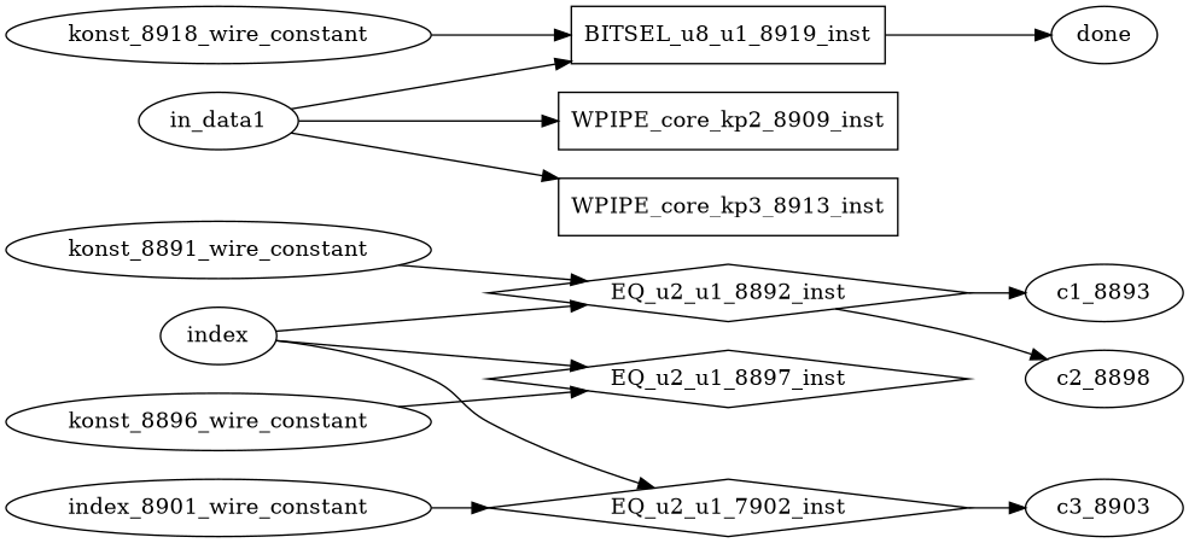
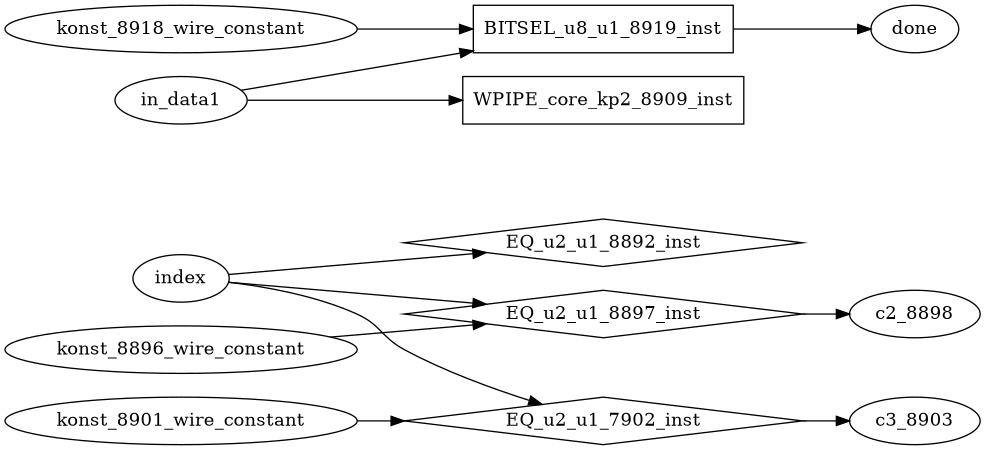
  digraph {
    rankdir=LR
    node [shape=ellipse]
    EQ_u2_u1_8892_inst [shape=diamond]
-   konst_8891_wire_constant
-   c1_8893
    EQ_u2_u1_8897_inst [shape=diamond]
    konst_8896_wire_constant
    c2_8898
    n7 [label=EQ_u2_u1_7902_inst shape=diamond]
-   konst_8901_wire_constant [label=index_8901_wire_constant]
+   konst_8901_wire_constant
    c3_8903
    BITSEL_u8_u1_8919_inst [shape=rectangle]
    konst_8918_wire_constant
    done [shape=""]
    in_data1 [shape=""]
    WPIPE_core_kp2_8909_inst [shape=rectangle]
-   WPIPE_core_kp3_8913_inst [shape=rectangle]
    index [shape=""]
-   EQ_u2_u1_8892_inst -> c1_8893
-   konst_8891_wire_constant -> EQ_u2_u1_8892_inst
-   EQ_u2_u1_8892_inst -> c2_8898
+   EQ_u2_u1_8897_inst -> c2_8898
    konst_8896_wire_constant -> EQ_u2_u1_8897_inst
    n7 -> c3_8903
    konst_8901_wire_constant -> n7
    BITSEL_u8_u1_8919_inst -> done
    konst_8918_wire_constant -> BITSEL_u8_u1_8919_inst
    in_data1 -> BITSEL_u8_u1_8919_inst
    in_data1 -> WPIPE_core_kp2_8909_inst
-   in_data1 -> WPIPE_core_kp3_8913_inst
    index -> EQ_u2_u1_8892_inst
    index -> EQ_u2_u1_8897_inst
    index -> n7
  }
